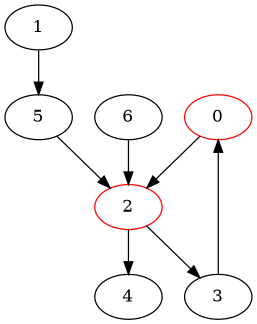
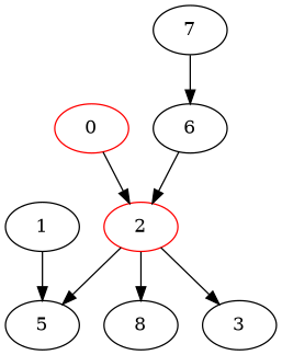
  digraph {
    0 [color=red]
    2 [color=red]
    5
-   4
+   4 [label=8]
    3
    1
+   7
    6
    0 -> 2
-   5 -> 2
+   2 -> 5
    2 -> 4
    2 -> 3
-   3 -> 0
    1 -> 5
+   7 -> 6
    6 -> 2
  }
